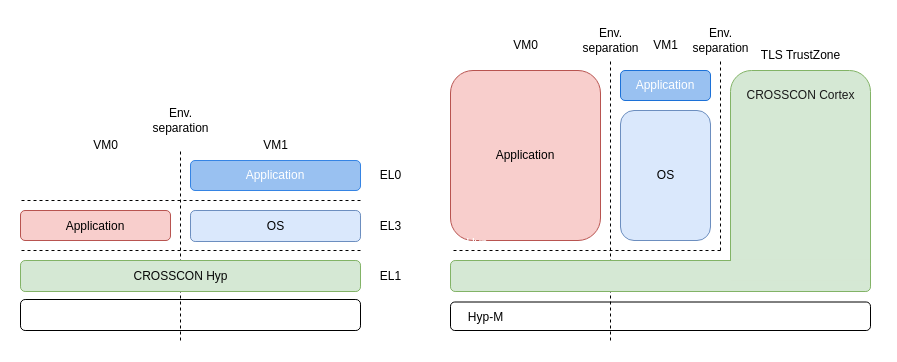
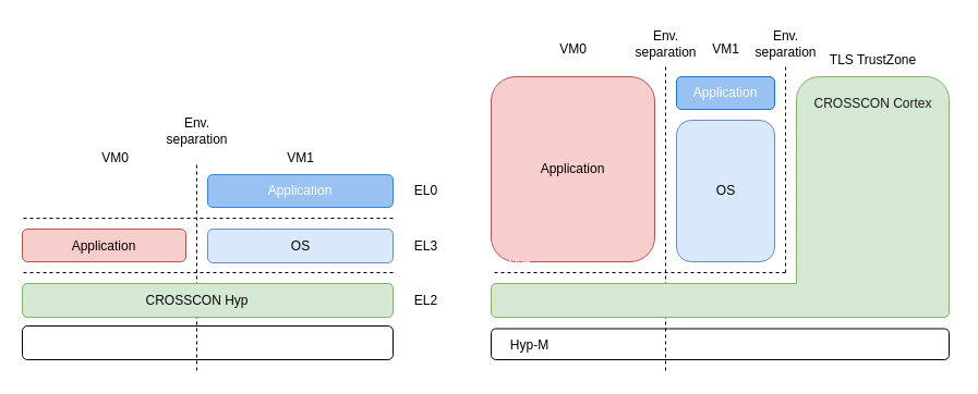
  <mxCell id="0" />
  <mxCell id="1" parent="0" />
  <mxCell id="2" value="" style="rounded=1;whiteSpace=wrap;html=1;fillColor=none;" parent="1" vertex="1"><mxGeometry x="20" y="299" width="340" height="31" as="geometry" /></mxCell>
  <mxCell id="3" value="" style="endArrow=none;dashed=1;html=1;rounded=0;" parent="1" edge="1"><mxGeometry width="50" height="50" relative="1" as="geometry"><mxPoint x="180" y="340" as="sourcePoint" /><mxPoint x="180" y="150" as="targetPoint" /></mxGeometry></mxCell>
  <mxCell id="4" value="&lt;div&gt;Env.&lt;/div&gt;&lt;div&gt;separation&lt;/div&gt;" style="text;html=1;align=center;verticalAlign=middle;resizable=0;points=[];autosize=1;strokeColor=none;fillColor=none;" parent="1" vertex="1"><mxGeometry x="140" y="100" width="80" height="40" as="geometry" /></mxCell>
  <mxCell id="5" value="Application" style="rounded=1;whiteSpace=wrap;html=1;fillColor=light-dark(#99c1f1, #1d293b);strokeColor=light-dark(#3584e4, #5c79a3);fontColor=light-dark(#ffffff, #ededed);" parent="1" vertex="1"><mxGeometry x="190" y="160" width="170" height="30" as="geometry" /></mxCell>
  <mxCell id="6" value="" style="rounded=1;whiteSpace=wrap;html=1;fillColor=#f8cecc;strokeColor=#b85450;" parent="1" vertex="1"><mxGeometry x="20" y="210" width="150" height="30" as="geometry" /></mxCell>
  <mxCell id="7" value="VM1" style="text;html=1;align=center;verticalAlign=middle;resizable=0;points=[];autosize=1;strokeColor=none;fillColor=none;" parent="1" vertex="1"><mxGeometry x="250" y="130" width="50" height="30" as="geometry" /></mxCell>
  <mxCell id="8" value="VM0" style="text;html=1;align=center;verticalAlign=middle;resizable=0;points=[];autosize=1;strokeColor=none;fillColor=none;" parent="1" vertex="1"><mxGeometry x="80" y="130" width="50" height="30" as="geometry" /></mxCell>
  <mxCell id="9" value="Application" style="text;html=1;align=center;verticalAlign=middle;whiteSpace=wrap;rounded=0;fontColor=light-dark(#000000,#EDEDED);" parent="1" vertex="1"><mxGeometry x="65" y="211" width="60" height="30" as="geometry" /></mxCell>
  <mxCell id="10" value="7" style="text;html=1;align=center;verticalAlign=middle;resizable=0;points=[];autosize=1;strokeColor=none;fillColor=none;" parent="1" vertex="1"><mxGeometry x="215" y="267.5" width="30" height="30" as="geometry" /></mxCell>
  <mxCell id="11" value="" style="rounded=1;whiteSpace=wrap;html=1;fillColor=#d5e8d4;strokeColor=#82b366;" parent="1" vertex="1"><mxGeometry x="20" y="260" width="340" height="31" as="geometry" /></mxCell>
  <mxCell id="12" value="CROSSCON Hyp" style="text;html=1;align=center;verticalAlign=middle;resizable=0;points=[];autosize=1;strokeColor=none;fillColor=none;fontColor=light-dark(#080808,#EDEDED);" parent="1" vertex="1"><mxGeometry x="120" y="261" width="120" height="30" as="geometry" /></mxCell>
  <mxCell id="13" value="" style="rounded=1;whiteSpace=wrap;html=1;fillColor=#dae8fc;strokeColor=#6c8ebf;" parent="1" vertex="1"><mxGeometry x="190" y="210" width="170" height="31" as="geometry" /></mxCell>
  <mxCell id="14" value="OS" style="text;html=1;align=center;verticalAlign=middle;resizable=0;points=[];autosize=1;fontColor=light-dark(#000000,#EDEDED);" parent="1" vertex="1"><mxGeometry x="255" y="211" width="40" height="30" as="geometry" /></mxCell>
  <mxCell id="15" value="TLS" style="text;html=1;align=center;verticalAlign=middle;resizable=0;points=[];autosize=1;strokeColor=none;fillColor=none;fontColor=light-dark(#ffffff, #ededed);" parent="1" vertex="1"><mxGeometry x="250" y="80" width="50" height="30" as="geometry" /></mxCell>
  <mxCell id="16" value="" style="endArrow=none;dashed=1;html=1;rounded=0;" parent="1" edge="1"><mxGeometry width="50" height="50" relative="1" as="geometry"><mxPoint x="360" y="250" as="sourcePoint" /><mxPoint x="20" y="250" as="targetPoint" /></mxGeometry></mxCell>
- <mxCell id="17" value="EL1" style="text;html=1;align=center;verticalAlign=middle;resizable=0;points=[];autosize=1;strokeColor=none;fillColor=none;" parent="1" vertex="1"><mxGeometry x="370" y="260.5" width="40" height="30" as="geometry" /></mxCell>
+ <mxCell id="17" value="EL2" style="text;html=1;align=center;verticalAlign=middle;resizable=0;points=[];autosize=1;strokeColor=none;fillColor=none;" parent="1" vertex="1"><mxGeometry x="370" y="260.5" width="40" height="30" as="geometry" /></mxCell>
  <mxCell id="18" value="EL3" style="text;html=1;align=center;verticalAlign=middle;resizable=0;points=[];autosize=1;strokeColor=none;fillColor=none;" parent="1" vertex="1"><mxGeometry x="370" y="210.5" width="40" height="30" as="geometry" /></mxCell>
  <mxCell id="19" value="EL0" style="text;html=1;align=center;verticalAlign=middle;resizable=0;points=[];autosize=1;strokeColor=none;fillColor=none;" parent="1" vertex="1"><mxGeometry x="370" y="160" width="40" height="30" as="geometry" /></mxCell>
  <mxCell id="20" value="" style="endArrow=none;dashed=1;html=1;rounded=0;" edge="1" parent="1"><mxGeometry width="50" height="50" relative="1" as="geometry"><mxPoint x="360" y="200" as="sourcePoint" /><mxPoint x="20" y="200" as="targetPoint" /></mxGeometry></mxCell>
  <mxCell id="21" value="" style="rounded=1;whiteSpace=wrap;html=1;fillColor=#dae8fc;strokeColor=#6c8ebf;" vertex="1" parent="1"><mxGeometry x="620" y="110" width="90" height="130" as="geometry" /></mxCell>
  <mxCell id="22" value="" style="rounded=1;whiteSpace=wrap;html=1;fillColor=#d5e8d4;strokeColor=#82b366;" vertex="1" parent="1"><mxGeometry x="730" y="70" width="140" height="220" as="geometry" /></mxCell>
  <mxCell id="23" value="" style="rounded=1;whiteSpace=wrap;html=1;fillColor=none;" vertex="1" parent="1"><mxGeometry x="450" y="301.5" width="420" height="28.5" as="geometry" /></mxCell>
  <mxCell id="24" value="" style="endArrow=none;dashed=1;html=1;rounded=0;" edge="1" parent="1"><mxGeometry width="50" height="50" relative="1" as="geometry"><mxPoint x="610" y="340" as="sourcePoint" /><mxPoint x="610" y="60" as="targetPoint" /></mxGeometry></mxCell>
  <mxCell id="25" value="&lt;div&gt;Env.&lt;/div&gt;&lt;div&gt;separation&lt;/div&gt;" style="text;html=1;align=center;verticalAlign=middle;resizable=0;points=[];autosize=1;strokeColor=none;fillColor=none;" vertex="1" parent="1"><mxGeometry x="570" y="20" width="80" height="40" as="geometry" /></mxCell>
  <mxCell id="26" value="Application" style="rounded=1;whiteSpace=wrap;html=1;fillColor=light-dark(#99c1f1, #ededed);strokeColor=light-dark(#1c71d8, #ededed);fontColor=light-dark(#ffffff, #ededed);" vertex="1" parent="1"><mxGeometry x="620" y="70" width="90" height="30" as="geometry" /></mxCell>
  <mxCell id="27" value="Hyp-M" style="text;html=1;align=center;verticalAlign=middle;resizable=0;points=[];autosize=1;strokeColor=none;fillColor=none;" vertex="1" parent="1"><mxGeometry x="450" y="301.5" width="70" height="30" as="geometry" /></mxCell>
  <mxCell id="28" value="" style="rounded=1;whiteSpace=wrap;html=1;fillColor=#f8cecc;strokeColor=#b85450;" vertex="1" parent="1"><mxGeometry x="450" y="70" width="150" height="170" as="geometry" /></mxCell>
  <mxCell id="29" value="VM1" style="text;html=1;align=center;verticalAlign=middle;resizable=0;points=[];autosize=1;strokeColor=none;fillColor=none;" vertex="1" parent="1"><mxGeometry x="640" y="30" width="50" height="30" as="geometry" /></mxCell>
  <mxCell id="30" value="VM0" style="text;html=1;align=center;verticalAlign=middle;resizable=0;points=[];autosize=1;strokeColor=none;fillColor=none;" vertex="1" parent="1"><mxGeometry x="500" y="30" width="50" height="30" as="geometry" /></mxCell>
  <mxCell id="31" value="Application" style="text;html=1;align=center;verticalAlign=middle;whiteSpace=wrap;rounded=0;fontColor=light-dark(#000000,#EDEDED);" vertex="1" parent="1"><mxGeometry x="495" y="140" width="60" height="30" as="geometry" /></mxCell>
  <mxCell id="32" value="OS" style="text;html=1;align=center;verticalAlign=middle;resizable=0;points=[];autosize=1;strokeColor=none;fillColor=none;fontColor=light-dark(#000000,#EDEDED);" vertex="1" parent="1"><mxGeometry x="645" y="160" width="40" height="30" as="geometry" /></mxCell>
  <mxCell id="33" value="" style="endArrow=none;dashed=1;html=1;rounded=0;" edge="1" parent="1"><mxGeometry width="50" height="50" relative="1" as="geometry"><mxPoint x="720" y="250" as="sourcePoint" /><mxPoint x="720" y="60" as="targetPoint" /></mxGeometry></mxCell>
  <mxCell id="34" value="&lt;div&gt;Env.&lt;/div&gt;&lt;div&gt;separation&lt;/div&gt;" style="text;html=1;align=center;verticalAlign=middle;resizable=0;points=[];autosize=1;strokeColor=none;fillColor=none;" vertex="1" parent="1"><mxGeometry x="680" y="20" width="80" height="40" as="geometry" /></mxCell>
  <mxCell id="35" value="CROSSCON Hyp" style="text;html=1;align=center;verticalAlign=middle;resizable=0;points=[];autosize=1;strokeColor=none;fillColor=none;fontColor=light-dark(#ffffff, #ededed);" vertex="1" parent="1"><mxGeometry x="380" y="227.5" width="120" height="30" as="geometry" /></mxCell>
  <mxCell id="36" value="" style="rounded=1;whiteSpace=wrap;html=1;fillColor=#d5e8d4;strokeColor=#82b366;" vertex="1" parent="1"><mxGeometry x="450" y="260" width="420" height="31" as="geometry" /></mxCell>
  <mxCell id="37" value="" style="rounded=0;whiteSpace=wrap;html=1;fillColor=#d5e8d4;strokeColor=none;" vertex="1" parent="1"><mxGeometry x="730.5" y="259" width="139" height="21" as="geometry" /></mxCell>
  <mxCell id="38" value="CROSSCON Cortex" style="text;html=1;align=center;verticalAlign=middle;resizable=0;points=[];autosize=1;strokeColor=none;fillColor=none;fontColor=light-dark(#191919,#EDEDED);" vertex="1" parent="1"><mxGeometry x="725" y="80" width="150" height="30" as="geometry" /></mxCell>
  <mxCell id="39" value="" style="endArrow=none;dashed=1;html=1;rounded=0;" edge="1" parent="1"><mxGeometry width="50" height="50" relative="1" as="geometry"><mxPoint x="720" y="250" as="sourcePoint" /><mxPoint x="450" y="250" as="targetPoint" /></mxGeometry></mxCell>
  <mxCell id="40" value="TLS TrustZone" style="text;html=1;align=center;verticalAlign=middle;resizable=0;points=[];autosize=1;strokeColor=none;fillColor=none;" vertex="1" parent="1"><mxGeometry x="745" y="40" width="110" height="30" as="geometry" /></mxCell>
